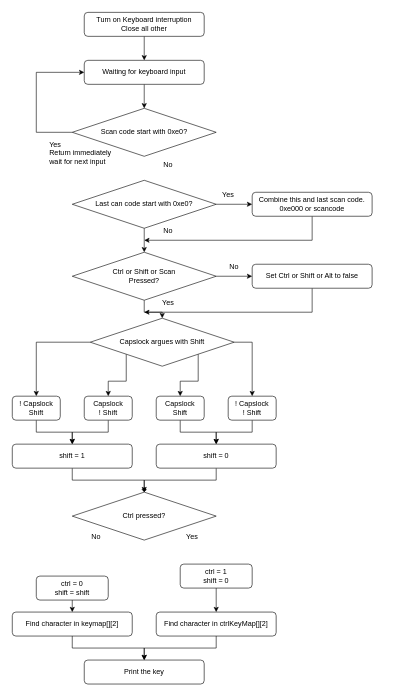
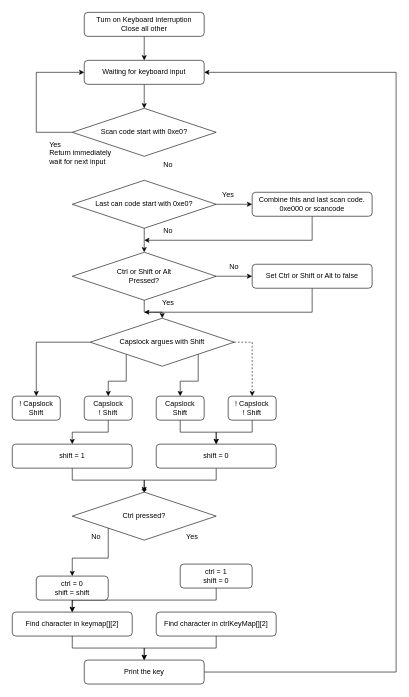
  <mxCell id="0" />
  <mxCell id="1" parent="0" />
  <mxCell id="2" style="edgeStyle=orthogonalEdgeStyle;rounded=0;orthogonalLoop=1;jettySize=auto;html=1;entryX=0.5;entryY=0;entryDx=0;entryDy=0;" edge="1" parent="1" source="3" target="5"><mxGeometry relative="1" as="geometry" /></mxCell>
  <mxCell id="3" value="Turn on Keyboard interruption&lt;div&gt;Close all other&lt;/div&gt;" style="rounded=1;whiteSpace=wrap;html=1;" vertex="1" parent="1"><mxGeometry x="140" y="20" width="200" height="40" as="geometry" /></mxCell>
  <mxCell id="4" style="edgeStyle=orthogonalEdgeStyle;rounded=0;orthogonalLoop=1;jettySize=auto;html=1;exitX=0.5;exitY=1;exitDx=0;exitDy=0;entryX=0.5;entryY=0;entryDx=0;entryDy=0;" edge="1" parent="1" source="5" target="7"><mxGeometry relative="1" as="geometry" /></mxCell>
  <mxCell id="5" value="Waiting for keyboard input" style="rounded=1;whiteSpace=wrap;html=1;" vertex="1" parent="1"><mxGeometry x="140" y="100" width="200" height="40" as="geometry" /></mxCell>
  <mxCell id="6" style="edgeStyle=orthogonalEdgeStyle;rounded=0;orthogonalLoop=1;jettySize=auto;html=1;exitX=0;exitY=0.5;exitDx=0;exitDy=0;entryX=0;entryY=0.5;entryDx=0;entryDy=0;" edge="1" parent="1" source="7" target="5"><mxGeometry relative="1" as="geometry"><mxPoint x="60" y="120" as="targetPoint" /><Array as="points"><mxPoint x="60" y="220" /><mxPoint x="60" y="120" /></Array></mxGeometry></mxCell>
  <mxCell id="7" value="Scan code start with 0xe0?" style="rhombus;whiteSpace=wrap;html=1;" vertex="1" parent="1"><mxGeometry x="120" y="180" width="240" height="80" as="geometry" /></mxCell>
  <mxCell id="8" value="&lt;div style=&quot;&quot;&gt;Yes&lt;/div&gt;Return immediately&lt;div&gt;wait for next input&amp;nbsp;&lt;/div&gt;" style="text;html=1;align=left;verticalAlign=middle;whiteSpace=wrap;rounded=0;" vertex="1" parent="1"><mxGeometry x="80" y="230" width="140" height="50" as="geometry" /></mxCell>
  <mxCell id="9" value="No" style="text;html=1;align=center;verticalAlign=middle;whiteSpace=wrap;rounded=0;" vertex="1" parent="1"><mxGeometry x="260" y="260" width="40" height="30" as="geometry" /></mxCell>
  <mxCell id="10" style="edgeStyle=orthogonalEdgeStyle;rounded=0;orthogonalLoop=1;jettySize=auto;html=1;exitX=1;exitY=0.5;exitDx=0;exitDy=0;entryX=0;entryY=0.5;entryDx=0;entryDy=0;" edge="1" parent="1" source="12" target="15"><mxGeometry relative="1" as="geometry" /></mxCell>
  <mxCell id="11" style="edgeStyle=orthogonalEdgeStyle;rounded=0;orthogonalLoop=1;jettySize=auto;html=1;exitX=0.5;exitY=1;exitDx=0;exitDy=0;entryX=0.5;entryY=0;entryDx=0;entryDy=0;" edge="1" parent="1" source="12" target="19"><mxGeometry relative="1" as="geometry" /></mxCell>
  <mxCell id="12" value="Last can code start with 0xe0?" style="rhombus;whiteSpace=wrap;html=1;" vertex="1" parent="1"><mxGeometry x="120" y="300" width="240" height="80" as="geometry" /></mxCell>
  <mxCell id="13" value="No" style="text;html=1;align=center;verticalAlign=middle;whiteSpace=wrap;rounded=0;" vertex="1" parent="1"><mxGeometry x="260" y="370" width="40" height="30" as="geometry" /></mxCell>
  <mxCell id="14" style="edgeStyle=orthogonalEdgeStyle;rounded=0;orthogonalLoop=1;jettySize=auto;html=1;" edge="1" parent="1" source="15"><mxGeometry relative="1" as="geometry"><mxPoint x="240" y="400" as="targetPoint" /><Array as="points"><mxPoint x="520" y="400" /></Array></mxGeometry></mxCell>
  <mxCell id="15" value="Combine this and last scan code.&lt;div&gt;0xe000 or scancode&lt;/div&gt;" style="rounded=1;whiteSpace=wrap;html=1;" vertex="1" parent="1"><mxGeometry x="420" y="320" width="200" height="40" as="geometry" /></mxCell>
  <mxCell id="16" value="Yes" style="text;html=1;align=center;verticalAlign=middle;whiteSpace=wrap;rounded=0;" vertex="1" parent="1"><mxGeometry x="350" y="310" width="60" height="30" as="geometry" /></mxCell>
  <mxCell id="17" style="edgeStyle=orthogonalEdgeStyle;rounded=0;orthogonalLoop=1;jettySize=auto;html=1;exitX=1;exitY=0.5;exitDx=0;exitDy=0;" edge="1" parent="1" source="19" target="21"><mxGeometry relative="1" as="geometry" /></mxCell>
  <mxCell id="18" style="edgeStyle=orthogonalEdgeStyle;rounded=0;orthogonalLoop=1;jettySize=auto;html=1;exitX=0.5;exitY=1;exitDx=0;exitDy=0;entryX=0.5;entryY=0;entryDx=0;entryDy=0;" edge="1" parent="1" source="19" target="26"><mxGeometry relative="1" as="geometry" /></mxCell>
- <mxCell id="19" value="Ctrl or Shift or Scan&lt;div&gt;Pressed?&lt;/div&gt;" style="rhombus;whiteSpace=wrap;html=1;" vertex="1" parent="1"><mxGeometry x="120" y="420" width="240" height="80" as="geometry" /></mxCell>
+ <mxCell id="19" value="Ctrl or Shift or Alt&lt;div&gt;Pressed?&lt;/div&gt;" style="rhombus;whiteSpace=wrap;html=1;" vertex="1" parent="1"><mxGeometry x="120" y="420" width="240" height="80" as="geometry" /></mxCell>
  <mxCell id="20" style="edgeStyle=orthogonalEdgeStyle;rounded=0;orthogonalLoop=1;jettySize=auto;html=1;exitX=0.5;exitY=1;exitDx=0;exitDy=0;" edge="1" parent="1" source="21"><mxGeometry relative="1" as="geometry"><mxPoint x="240" y="520" as="targetPoint" /><Array as="points"><mxPoint x="520" y="520" /></Array></mxGeometry></mxCell>
  <mxCell id="21" value="Set Ctrl or Shift or Alt to false" style="rounded=1;whiteSpace=wrap;html=1;" vertex="1" parent="1"><mxGeometry x="420" y="440" width="200" height="40" as="geometry" /></mxCell>
  <mxCell id="22" style="edgeStyle=orthogonalEdgeStyle;rounded=0;orthogonalLoop=1;jettySize=auto;html=1;exitX=1;exitY=1;exitDx=0;exitDy=0;entryX=0.5;entryY=0;entryDx=0;entryDy=0;" edge="1" parent="1" source="26" target="30"><mxGeometry relative="1" as="geometry" /></mxCell>
- <mxCell id="23" style="edgeStyle=orthogonalEdgeStyle;rounded=0;orthogonalLoop=1;jettySize=auto;html=1;exitX=1;exitY=0.5;exitDx=0;exitDy=0;" edge="1" parent="1" source="26" target="36"><mxGeometry relative="1" as="geometry" /></mxCell>
+ <mxCell id="23" style="edgeStyle=orthogonalEdgeStyle;rounded=0;orthogonalLoop=1;jettySize=auto;html=1;exitX=1;exitY=0.5;exitDx=0;exitDy=0;dashed=1;" edge="1" parent="1" source="26" target="36"><mxGeometry relative="1" as="geometry" /></mxCell>
  <mxCell id="24" style="edgeStyle=orthogonalEdgeStyle;rounded=0;orthogonalLoop=1;jettySize=auto;html=1;exitX=0;exitY=1;exitDx=0;exitDy=0;entryX=0.5;entryY=0;entryDx=0;entryDy=0;" edge="1" parent="1" source="26" target="34"><mxGeometry relative="1" as="geometry" /></mxCell>
  <mxCell id="25" style="edgeStyle=orthogonalEdgeStyle;rounded=0;orthogonalLoop=1;jettySize=auto;html=1;exitX=0;exitY=0.5;exitDx=0;exitDy=0;" edge="1" parent="1" source="26" target="32"><mxGeometry relative="1" as="geometry" /></mxCell>
  <mxCell id="26" value="Capslock argues with Shift" style="rhombus;whiteSpace=wrap;html=1;" vertex="1" parent="1"><mxGeometry x="150" y="530" width="240" height="80" as="geometry" /></mxCell>
  <mxCell id="27" value="No" style="text;html=1;align=center;verticalAlign=middle;whiteSpace=wrap;rounded=0;" vertex="1" parent="1"><mxGeometry x="360" y="430" width="60" height="30" as="geometry" /></mxCell>
  <mxCell id="28" value="Yes" style="text;html=1;align=center;verticalAlign=middle;whiteSpace=wrap;rounded=0;" vertex="1" parent="1"><mxGeometry x="260" y="490" width="40" height="30" as="geometry" /></mxCell>
  <mxCell id="29" style="edgeStyle=orthogonalEdgeStyle;rounded=0;orthogonalLoop=1;jettySize=auto;html=1;exitX=0.5;exitY=1;exitDx=0;exitDy=0;" edge="1" parent="1" source="30" target="38"><mxGeometry relative="1" as="geometry" /></mxCell>
  <mxCell id="30" value="Capslock&lt;div&gt;Shift&lt;/div&gt;" style="rounded=1;whiteSpace=wrap;html=1;" vertex="1" parent="1"><mxGeometry x="260" y="660" width="80" height="40" as="geometry" /></mxCell>
- <mxCell id="31" style="edgeStyle=orthogonalEdgeStyle;rounded=0;orthogonalLoop=1;jettySize=auto;html=1;exitX=0.5;exitY=1;exitDx=0;exitDy=0;" edge="1" parent="1" source="32" target="40"><mxGeometry relative="1" as="geometry" /></mxCell>
  <mxCell id="32" value="! Capslock&lt;div&gt;Shift&lt;/div&gt;" style="rounded=1;whiteSpace=wrap;html=1;" vertex="1" parent="1"><mxGeometry x="20" y="660" width="80" height="40" as="geometry" /></mxCell>
  <mxCell id="33" style="edgeStyle=orthogonalEdgeStyle;rounded=0;orthogonalLoop=1;jettySize=auto;html=1;exitX=0.5;exitY=1;exitDx=0;exitDy=0;" edge="1" parent="1" source="34" target="40"><mxGeometry relative="1" as="geometry" /></mxCell>
  <mxCell id="34" value="Capslock&lt;div&gt;! Shift&lt;/div&gt;" style="rounded=1;whiteSpace=wrap;html=1;" vertex="1" parent="1"><mxGeometry x="140" y="660" width="80" height="40" as="geometry" /></mxCell>
  <mxCell id="35" style="edgeStyle=orthogonalEdgeStyle;rounded=0;orthogonalLoop=1;jettySize=auto;html=1;exitX=0.5;exitY=1;exitDx=0;exitDy=0;" edge="1" parent="1" source="36" target="38"><mxGeometry relative="1" as="geometry" /></mxCell>
  <mxCell id="36" value="! Capslock&lt;div&gt;! Shift&lt;/div&gt;" style="rounded=1;whiteSpace=wrap;html=1;" vertex="1" parent="1"><mxGeometry x="380" y="660" width="80" height="40" as="geometry" /></mxCell>
  <mxCell id="37" style="edgeStyle=orthogonalEdgeStyle;rounded=0;orthogonalLoop=1;jettySize=auto;html=1;endArrow=diamond;" edge="1" parent="1" source="38" target="42"><mxGeometry relative="1" as="geometry" /></mxCell>
  <mxCell id="38" value="shift = 0" style="rounded=1;whiteSpace=wrap;html=1;" vertex="1" parent="1"><mxGeometry x="260" y="740" width="200" height="40" as="geometry" /></mxCell>
  <mxCell id="39" style="edgeStyle=orthogonalEdgeStyle;rounded=0;orthogonalLoop=1;jettySize=auto;html=1;" edge="1" parent="1" source="40" target="42"><mxGeometry relative="1" as="geometry" /></mxCell>
  <mxCell id="40" value="shift = 1" style="rounded=1;whiteSpace=wrap;html=1;" vertex="1" parent="1"><mxGeometry x="20" y="740" width="200" height="40" as="geometry" /></mxCell>
+ <mxCell id="41" style="edgeStyle=orthogonalEdgeStyle;rounded=0;orthogonalLoop=1;jettySize=auto;html=1;exitX=0;exitY=1;exitDx=0;exitDy=0;" edge="1" parent="1" source="42" target="46"><mxGeometry relative="1" as="geometry" /></mxCell>
  <mxCell id="42" value="Ctrl pressed?" style="rhombus;whiteSpace=wrap;html=1;" vertex="1" parent="1"><mxGeometry x="120" y="820" width="240" height="80" as="geometry" /></mxCell>
- <mxCell id="43" style="edgeStyle=orthogonalEdgeStyle;rounded=0;orthogonalLoop=1;jettySize=auto;html=1;exitX=0.5;exitY=1;exitDx=0;exitDy=0;" edge="1" parent="1" source="44" target="52"><mxGeometry relative="1" as="geometry" /></mxCell>
+ <mxCell id="43" style="edgeStyle=orthogonalEdgeStyle;rounded=0;orthogonalLoop=1;jettySize=auto;html=1;exitX=0.5;exitY=1;exitDx=0;exitDy=0;" edge="1" parent="1" source="44" target="50"><mxGeometry relative="1" as="geometry" /></mxCell>
  <mxCell id="44" value="ctrl = 1&lt;div&gt;&lt;/div&gt;&lt;div&gt;shift = 0&lt;/div&gt;" style="rounded=1;whiteSpace=wrap;html=1;" vertex="1" parent="1"><mxGeometry x="300" y="940" width="120" height="40" as="geometry" /></mxCell>
  <mxCell id="45" style="edgeStyle=orthogonalEdgeStyle;rounded=0;orthogonalLoop=1;jettySize=auto;html=1;exitX=0.5;exitY=1;exitDx=0;exitDy=0;entryX=0.5;entryY=0;entryDx=0;entryDy=0;" edge="1" parent="1" source="46" target="50"><mxGeometry relative="1" as="geometry" /></mxCell>
  <mxCell id="46" value="ctrl = 0&lt;div&gt;shift = shift&lt;/div&gt;" style="rounded=1;whiteSpace=wrap;html=1;" vertex="1" parent="1"><mxGeometry x="60" y="960" width="120" height="40" as="geometry" /></mxCell>
  <mxCell id="47" value="Yes" style="text;html=1;align=center;verticalAlign=middle;whiteSpace=wrap;rounded=0;" vertex="1" parent="1"><mxGeometry x="300" y="880" width="40" height="30" as="geometry" /></mxCell>
  <mxCell id="48" value="No" style="text;html=1;align=center;verticalAlign=middle;whiteSpace=wrap;rounded=0;" vertex="1" parent="1"><mxGeometry x="140" y="880" width="40" height="30" as="geometry" /></mxCell>
  <mxCell id="49" style="edgeStyle=orthogonalEdgeStyle;rounded=0;orthogonalLoop=1;jettySize=auto;html=1;entryX=0.5;entryY=0;entryDx=0;entryDy=0;" edge="1" parent="1" source="50" target="54"><mxGeometry relative="1" as="geometry" /></mxCell>
  <mxCell id="50" value="Find character in keymap[][2]" style="rounded=1;whiteSpace=wrap;html=1;" vertex="1" parent="1"><mxGeometry x="20" y="1020" width="200" height="40" as="geometry" /></mxCell>
  <mxCell id="51" style="edgeStyle=orthogonalEdgeStyle;rounded=0;orthogonalLoop=1;jettySize=auto;html=1;entryX=0.5;entryY=0;entryDx=0;entryDy=0;" edge="1" parent="1" source="52" target="54"><mxGeometry relative="1" as="geometry" /></mxCell>
  <mxCell id="52" value="Find character in ctrlKeyMap[][2]" style="rounded=1;whiteSpace=wrap;html=1;" vertex="1" parent="1"><mxGeometry x="260" y="1020" width="200" height="40" as="geometry" /></mxCell>
+ <mxCell id="53" style="edgeStyle=orthogonalEdgeStyle;rounded=0;orthogonalLoop=1;jettySize=auto;html=1;entryX=1;entryY=0.5;entryDx=0;entryDy=0;" edge="1" parent="1" source="54" target="5"><mxGeometry relative="1" as="geometry"><Array as="points"><mxPoint x="660" y="1120" /><mxPoint x="660" y="120" /></Array></mxGeometry></mxCell>
  <mxCell id="54" value="Print the key" style="rounded=1;whiteSpace=wrap;html=1;" vertex="1" parent="1"><mxGeometry x="140" y="1100" width="200" height="40" as="geometry" /></mxCell>
